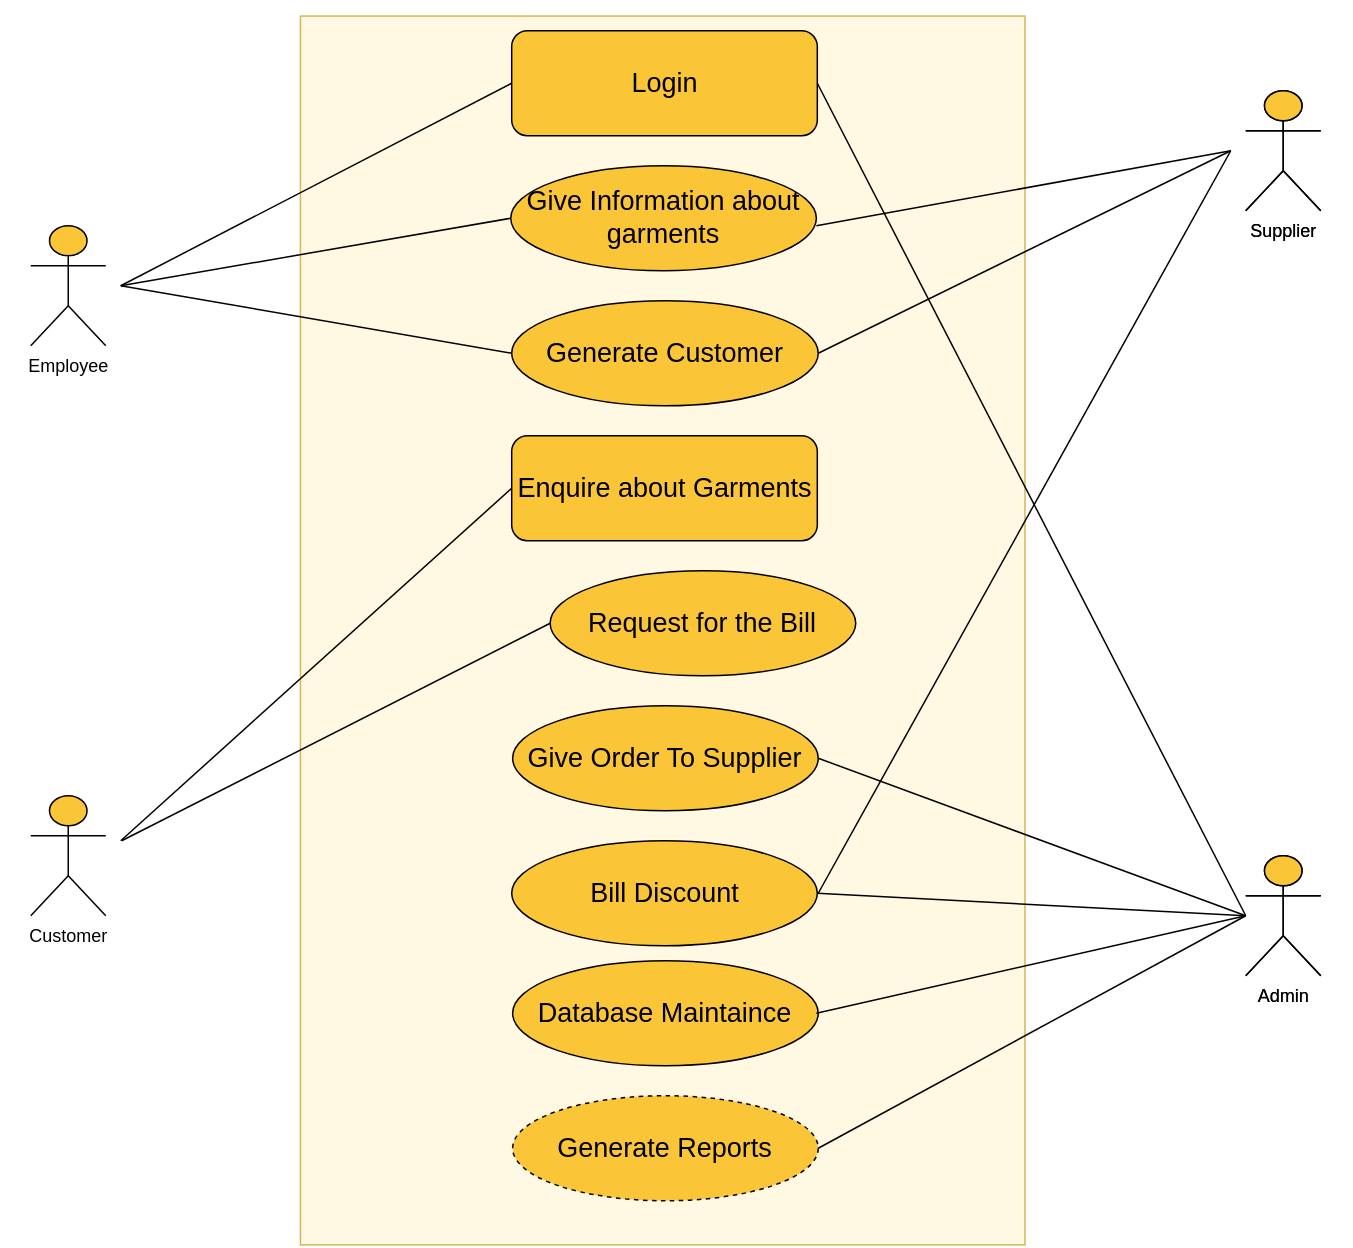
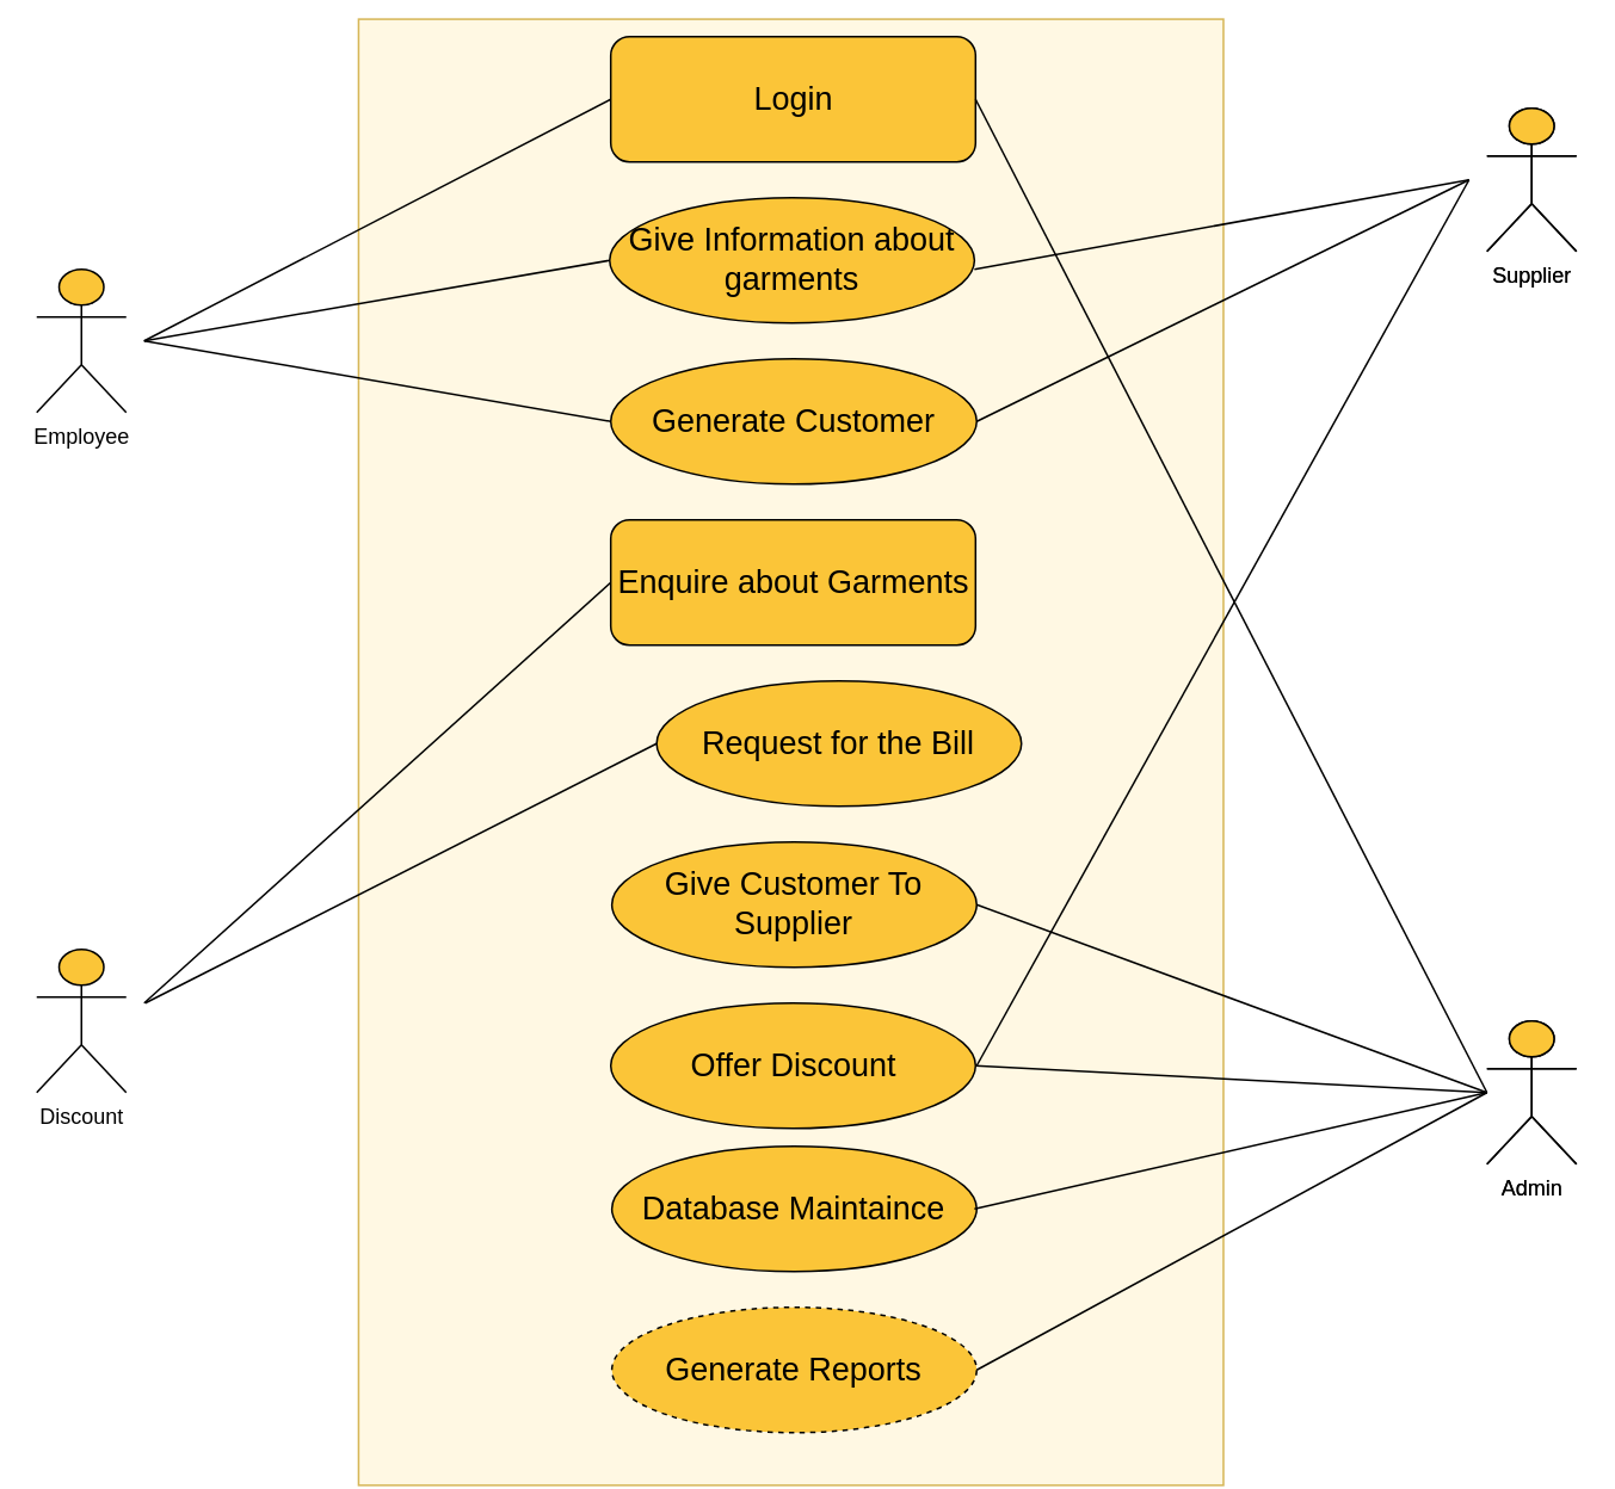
  <mxCell id="0" />
  <mxCell id="1" parent="0" />
  <mxCell id="2" value="Admin" style="shape=umlActor;verticalLabelPosition=bottom;verticalAlign=top;html=1;" parent="1" vertex="1"><mxGeometry x="830" y="570" width="50" height="80" as="geometry" /></mxCell>
  <mxCell id="3" value="" style="rounded=0;whiteSpace=wrap;html=1;rotation=90;fillColor=#FFF8E3;strokeColor=#d6b656;" parent="1" vertex="1"><mxGeometry x="31.69" y="178.31" width="819.22" height="483.04" as="geometry" /></mxCell>
  <mxCell id="4" value="&lt;font style=&quot;font-size: 18px;&quot;&gt;Give Information about garments&lt;/font&gt;" style="ellipse;whiteSpace=wrap;html=1;fillColor=#FBC538;" parent="1" vertex="1"><mxGeometry x="340" y="110" width="203.75" height="70" as="geometry" /></mxCell>
  <mxCell id="5" value="&lt;span style=&quot;font-size: 18px;&quot;&gt;Login&lt;/span&gt;" style="whiteSpace=wrap;html=1;fillColor=#FBC538;rounded=1;" parent="1" vertex="1"><mxGeometry x="340.63" y="20" width="203.75" height="70" as="geometry" /></mxCell>
  <mxCell id="6" value="&lt;span style=&quot;font-size: 18px;&quot;&gt;Enquire about Garments&lt;/span&gt;" style="whiteSpace=wrap;html=1;fillColor=#FBC538;rounded=1;" parent="1" vertex="1"><mxGeometry x="340.63" y="290" width="203.75" height="70" as="geometry" /></mxCell>
  <mxCell id="7" value="&lt;span style=&quot;font-size: 18px;&quot;&gt;Generate Customer&lt;/span&gt;" style="ellipse;whiteSpace=wrap;html=1;fillColor=#FBC538;" parent="1" vertex="1"><mxGeometry x="340.63" y="200" width="204.38" height="70" as="geometry" /></mxCell>
  <mxCell id="8" value="&lt;span style=&quot;font-size: 18px;&quot;&gt;Request for the Bill&lt;/span&gt;" style="ellipse;whiteSpace=wrap;html=1;fillColor=#FBC538;" parent="1" vertex="1"><mxGeometry x="366.26" y="380" width="203.75" height="70" as="geometry" /></mxCell>
- <mxCell id="9" value="&lt;span style=&quot;font-size: 18px;&quot;&gt;Give Order To Supplier&lt;/span&gt;" style="ellipse;whiteSpace=wrap;html=1;fillColor=#FBC538;" parent="1" vertex="1"><mxGeometry x="341.26" y="470" width="203.75" height="70" as="geometry" /></mxCell>
- <mxCell id="10" value="&lt;span style=&quot;font-size: 18px;&quot;&gt;Bill Discount&lt;/span&gt;" style="ellipse;whiteSpace=wrap;html=1;fillColor=#FBC538;" parent="1" vertex="1"><mxGeometry x="340.63" y="560" width="203.75" height="70" as="geometry" /></mxCell>
+ <mxCell id="9" value="&lt;span style=&quot;font-size: 18px;&quot;&gt;Give Customer To Supplier&lt;/span&gt;" style="ellipse;whiteSpace=wrap;html=1;fillColor=#FBC538;" parent="1" vertex="1"><mxGeometry x="341.26" y="470" width="203.75" height="70" as="geometry" /></mxCell>
+ <mxCell id="10" value="&lt;span style=&quot;font-size: 18px;&quot;&gt;Offer Discount&lt;/span&gt;" style="ellipse;whiteSpace=wrap;html=1;fillColor=#FBC538;" parent="1" vertex="1"><mxGeometry x="340.63" y="560" width="203.75" height="70" as="geometry" /></mxCell>
  <mxCell id="11" value="&lt;span style=&quot;font-size: 18px;&quot;&gt;Database Maintaince&lt;br&gt;&lt;/span&gt;" style="ellipse;whiteSpace=wrap;html=1;fillColor=#FBC538;" parent="1" vertex="1"><mxGeometry x="341.26" y="640" width="203.75" height="70" as="geometry" /></mxCell>
  <mxCell id="12" value="&lt;span style=&quot;font-size: 18px;&quot;&gt;Generate Reports&lt;/span&gt;" style="ellipse;whiteSpace=wrap;html=1;fillColor=#FBC538;dashed=1;" parent="1" vertex="1"><mxGeometry x="341.26" y="730" width="203.75" height="70" as="geometry" /></mxCell>
  <mxCell id="13" value="Supplier" style="shape=umlActor;verticalLabelPosition=bottom;verticalAlign=top;html=1;" parent="1" vertex="1"><mxGeometry x="830" y="60" width="50" height="80" as="geometry" /></mxCell>
- <mxCell id="14" value="Customer" style="shape=umlActor;verticalLabelPosition=bottom;verticalAlign=top;html=1;fillColor=#FBC538;" parent="1" vertex="1"><mxGeometry x="20" y="530" width="50" height="80" as="geometry" /></mxCell>
+ <mxCell id="14" value="Discount" style="shape=umlActor;verticalLabelPosition=bottom;verticalAlign=top;html=1;fillColor=#FBC538;" parent="1" vertex="1"><mxGeometry x="20" y="530" width="50" height="80" as="geometry" /></mxCell>
  <mxCell id="15" value="Employee" style="shape=umlActor;verticalLabelPosition=bottom;verticalAlign=top;html=1;fillColor=#FBC538;" parent="1" vertex="1"><mxGeometry x="20" y="150" width="50" height="80" as="geometry" /></mxCell>
  <mxCell id="16" value="Supplier" style="shape=umlActor;verticalLabelPosition=bottom;verticalAlign=top;html=1;fillColor=#FBC538;" parent="1" vertex="1"><mxGeometry x="830" y="60" width="50" height="80" as="geometry" /></mxCell>
  <mxCell id="17" value="Admin" style="shape=umlActor;verticalLabelPosition=bottom;verticalAlign=top;html=1;fillColor=#FBC538;" parent="1" vertex="1"><mxGeometry x="830" y="570" width="50" height="80" as="geometry" /></mxCell>
  <mxCell id="18" value="" style="endArrow=none;html=1;rounded=0;entryX=0;entryY=0.5;entryDx=0;entryDy=0;" parent="1" target="5" edge="1"><mxGeometry width="50" height="50" relative="1" as="geometry"><mxPoint x="80" y="190" as="sourcePoint" /><mxPoint x="130" y="140" as="targetPoint" /></mxGeometry></mxCell>
  <mxCell id="19" value="" style="endArrow=none;html=1;rounded=0;entryX=0;entryY=0.5;entryDx=0;entryDy=0;" parent="1" target="4" edge="1"><mxGeometry width="50" height="50" relative="1" as="geometry"><mxPoint x="80" y="190" as="sourcePoint" /><mxPoint x="350.63" y="65" as="targetPoint" /></mxGeometry></mxCell>
  <mxCell id="20" value="" style="endArrow=none;html=1;rounded=0;entryX=0;entryY=0.5;entryDx=0;entryDy=0;" parent="1" target="7" edge="1"><mxGeometry width="50" height="50" relative="1" as="geometry"><mxPoint x="80" y="190" as="sourcePoint" /><mxPoint x="360.63" y="75" as="targetPoint" /></mxGeometry></mxCell>
  <mxCell id="21" value="" style="endArrow=none;html=1;rounded=0;entryX=0;entryY=0.5;entryDx=0;entryDy=0;" parent="1" target="6" edge="1"><mxGeometry width="50" height="50" relative="1" as="geometry"><mxPoint x="80" y="560" as="sourcePoint" /><mxPoint x="300.63" y="315" as="targetPoint" /></mxGeometry></mxCell>
  <mxCell id="22" value="" style="endArrow=none;html=1;rounded=0;entryX=0;entryY=0.5;entryDx=0;entryDy=0;" parent="1" target="8" edge="1"><mxGeometry width="50" height="50" relative="1" as="geometry"><mxPoint x="80.63" y="560" as="sourcePoint" /><mxPoint x="341.26" y="425" as="targetPoint" /></mxGeometry></mxCell>
  <mxCell id="23" value="" style="endArrow=none;html=1;rounded=0;entryX=1;entryY=0.5;entryDx=0;entryDy=0;" parent="1" target="5" edge="1"><mxGeometry width="50" height="50" relative="1" as="geometry"><mxPoint x="830" y="610" as="sourcePoint" /><mxPoint x="1150.63" y="385" as="targetPoint" /></mxGeometry></mxCell>
  <mxCell id="24" value="" style="endArrow=none;html=1;rounded=0;" parent="1" edge="1"><mxGeometry width="50" height="50" relative="1" as="geometry"><mxPoint x="545.01" y="505" as="sourcePoint" /><mxPoint x="830" y="610" as="targetPoint" /></mxGeometry></mxCell>
  <mxCell id="25" value="" style="endArrow=none;html=1;rounded=0;" parent="1" edge="1"><mxGeometry width="50" height="50" relative="1" as="geometry"><mxPoint x="543.75" y="675" as="sourcePoint" /><mxPoint x="830" y="610" as="targetPoint" /></mxGeometry></mxCell>
  <mxCell id="26" value="" style="endArrow=none;html=1;rounded=0;entryX=0;entryY=0.5;entryDx=0;entryDy=0;exitX=1;exitY=0.5;exitDx=0;exitDy=0;" parent="1" source="12" edge="1"><mxGeometry width="50" height="50" relative="1" as="geometry"><mxPoint x="569.37" y="755" as="sourcePoint" /><mxPoint x="830" y="610" as="targetPoint" /></mxGeometry></mxCell>
  <mxCell id="27" value="" style="endArrow=none;html=1;rounded=0;" parent="1" edge="1"><mxGeometry width="50" height="50" relative="1" as="geometry"><mxPoint x="545.01" y="595" as="sourcePoint" /><mxPoint x="820" y="100" as="targetPoint" /></mxGeometry></mxCell>
  <mxCell id="28" value="" style="endArrow=none;html=1;rounded=0;" parent="1" edge="1"><mxGeometry width="50" height="50" relative="1" as="geometry"><mxPoint x="545.01" y="235" as="sourcePoint" /><mxPoint x="820" y="100" as="targetPoint" /></mxGeometry></mxCell>
  <mxCell id="29" value="" style="endArrow=none;html=1;rounded=0;" parent="1" edge="1"><mxGeometry width="50" height="50" relative="1" as="geometry"><mxPoint x="543.75" y="150" as="sourcePoint" /><mxPoint x="820" y="100" as="targetPoint" /></mxGeometry></mxCell>
  <mxCell id="30" value="" style="endArrow=none;html=1;rounded=0;exitX=1;exitY=0.5;exitDx=0;exitDy=0;" edge="1" parent="1" source="10"><mxGeometry width="50" height="50" relative="1" as="geometry"><mxPoint x="540" y="600" as="sourcePoint" /><mxPoint x="830" y="610" as="targetPoint" /></mxGeometry></mxCell>
